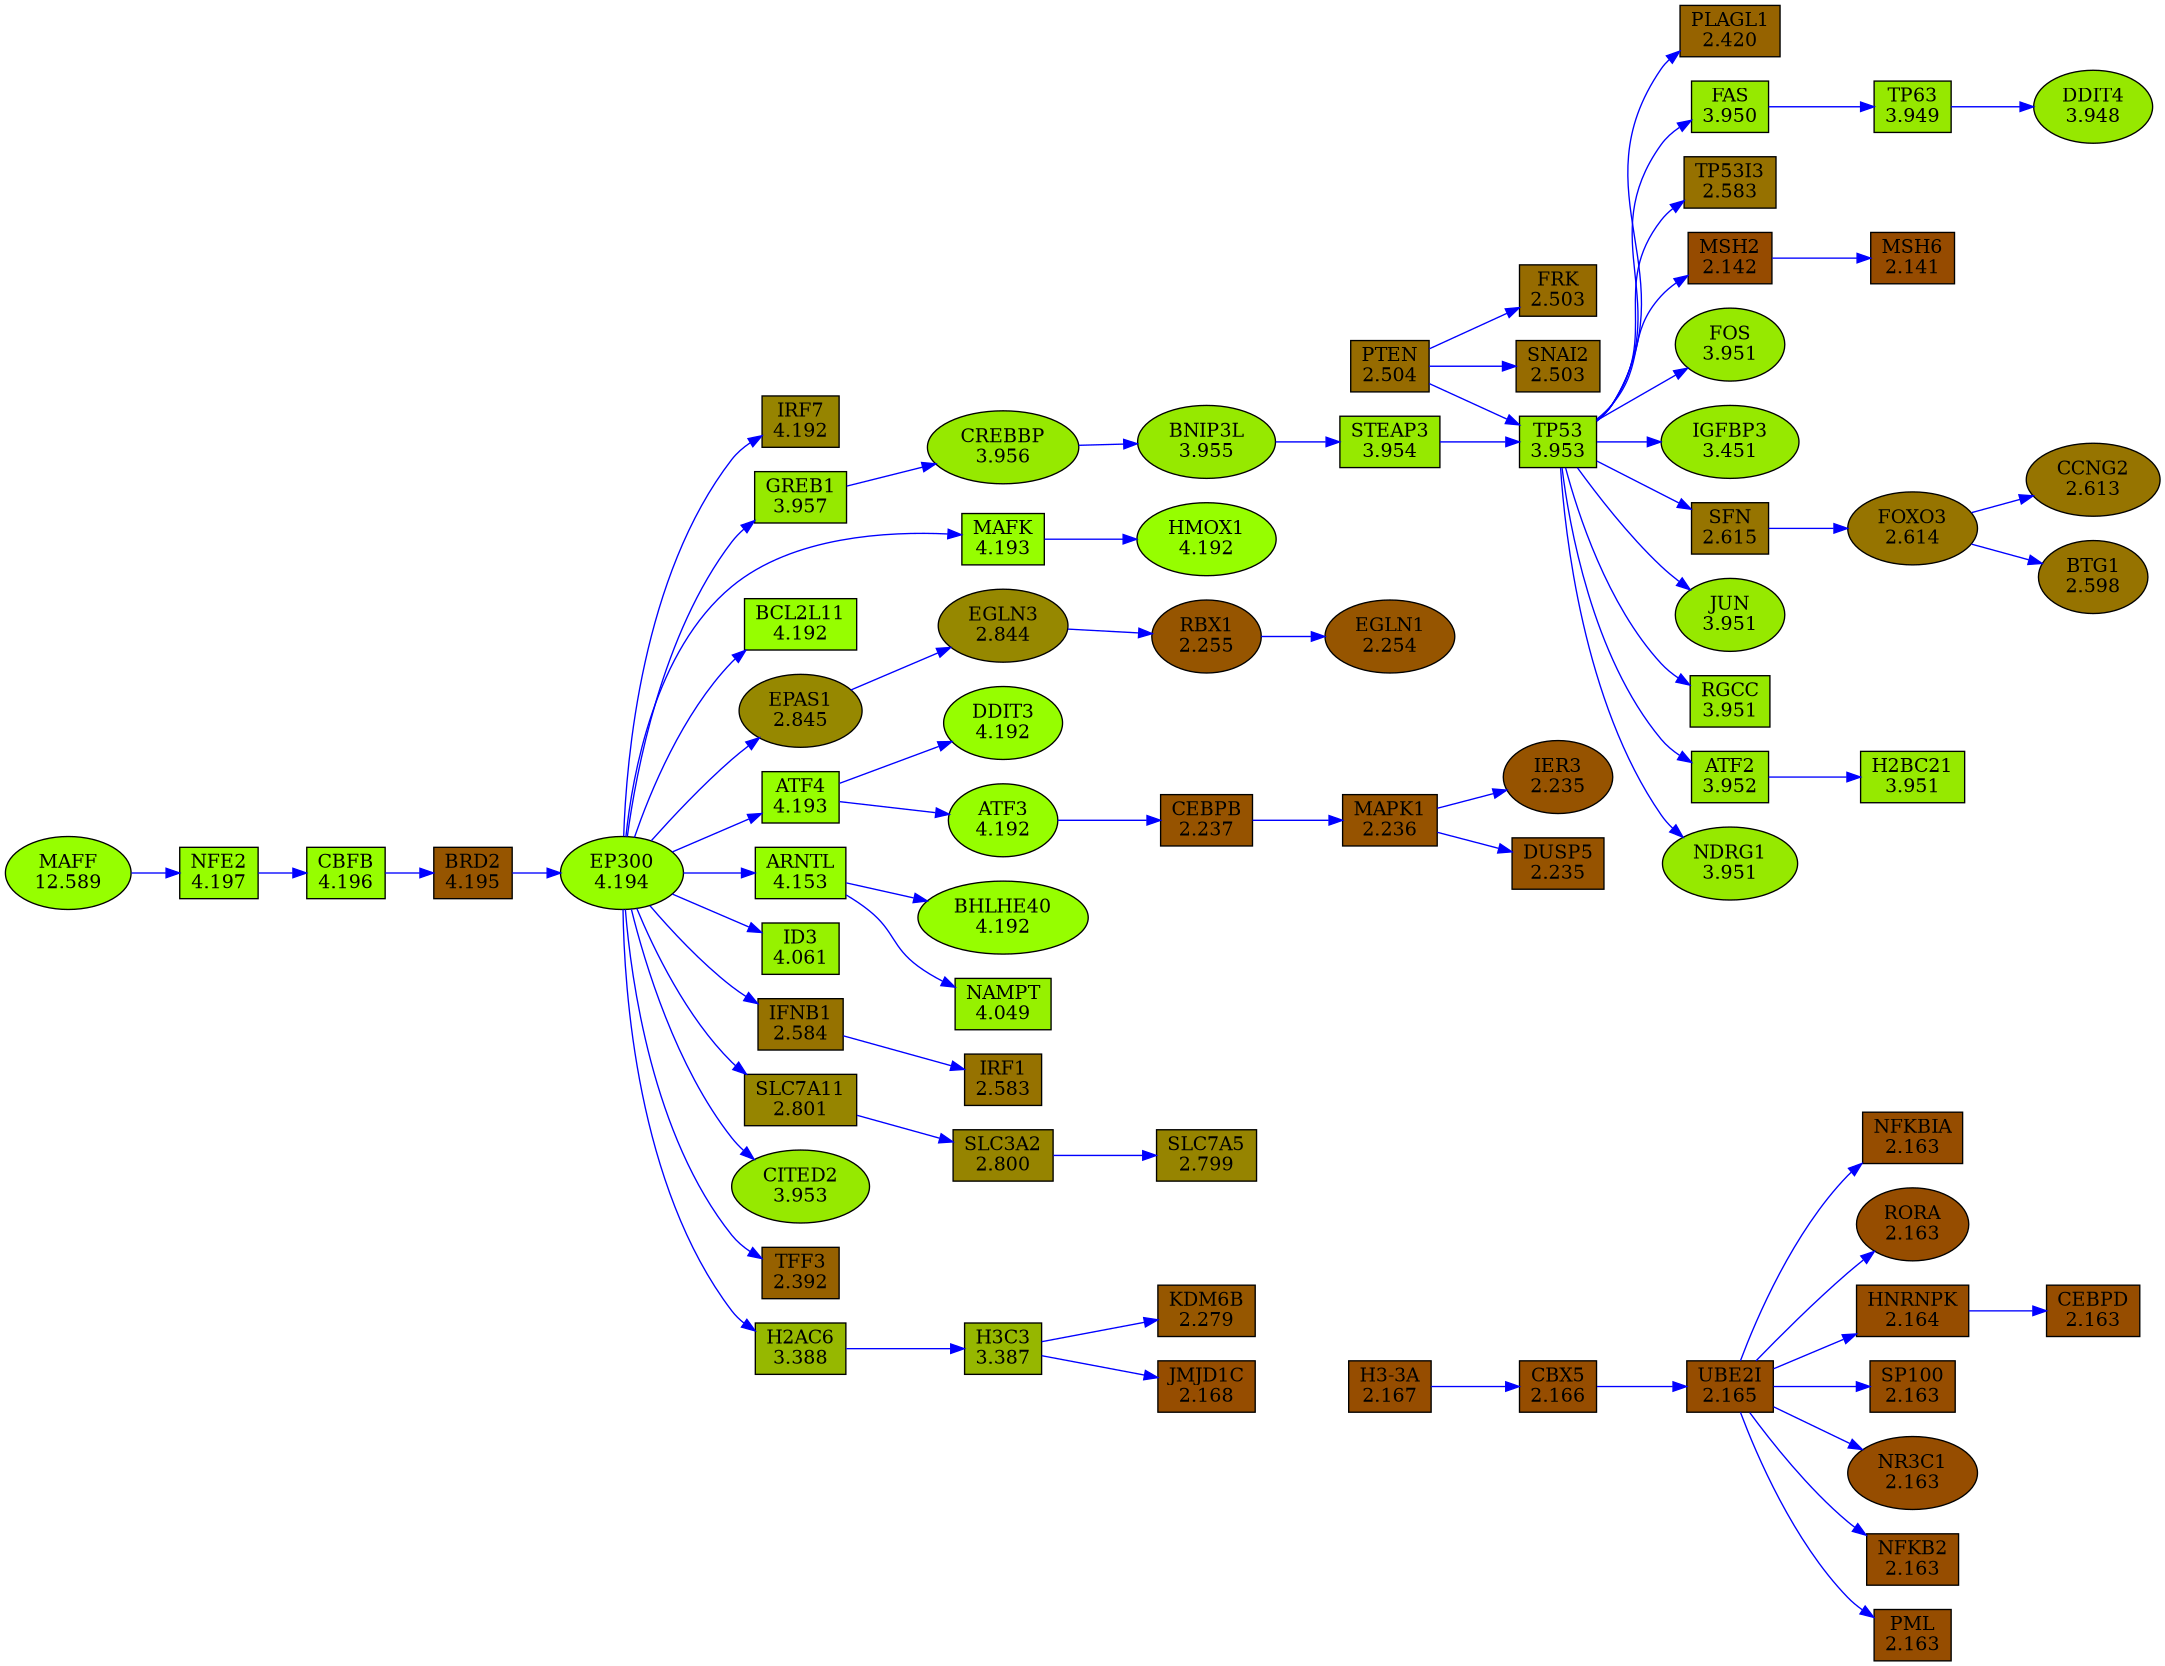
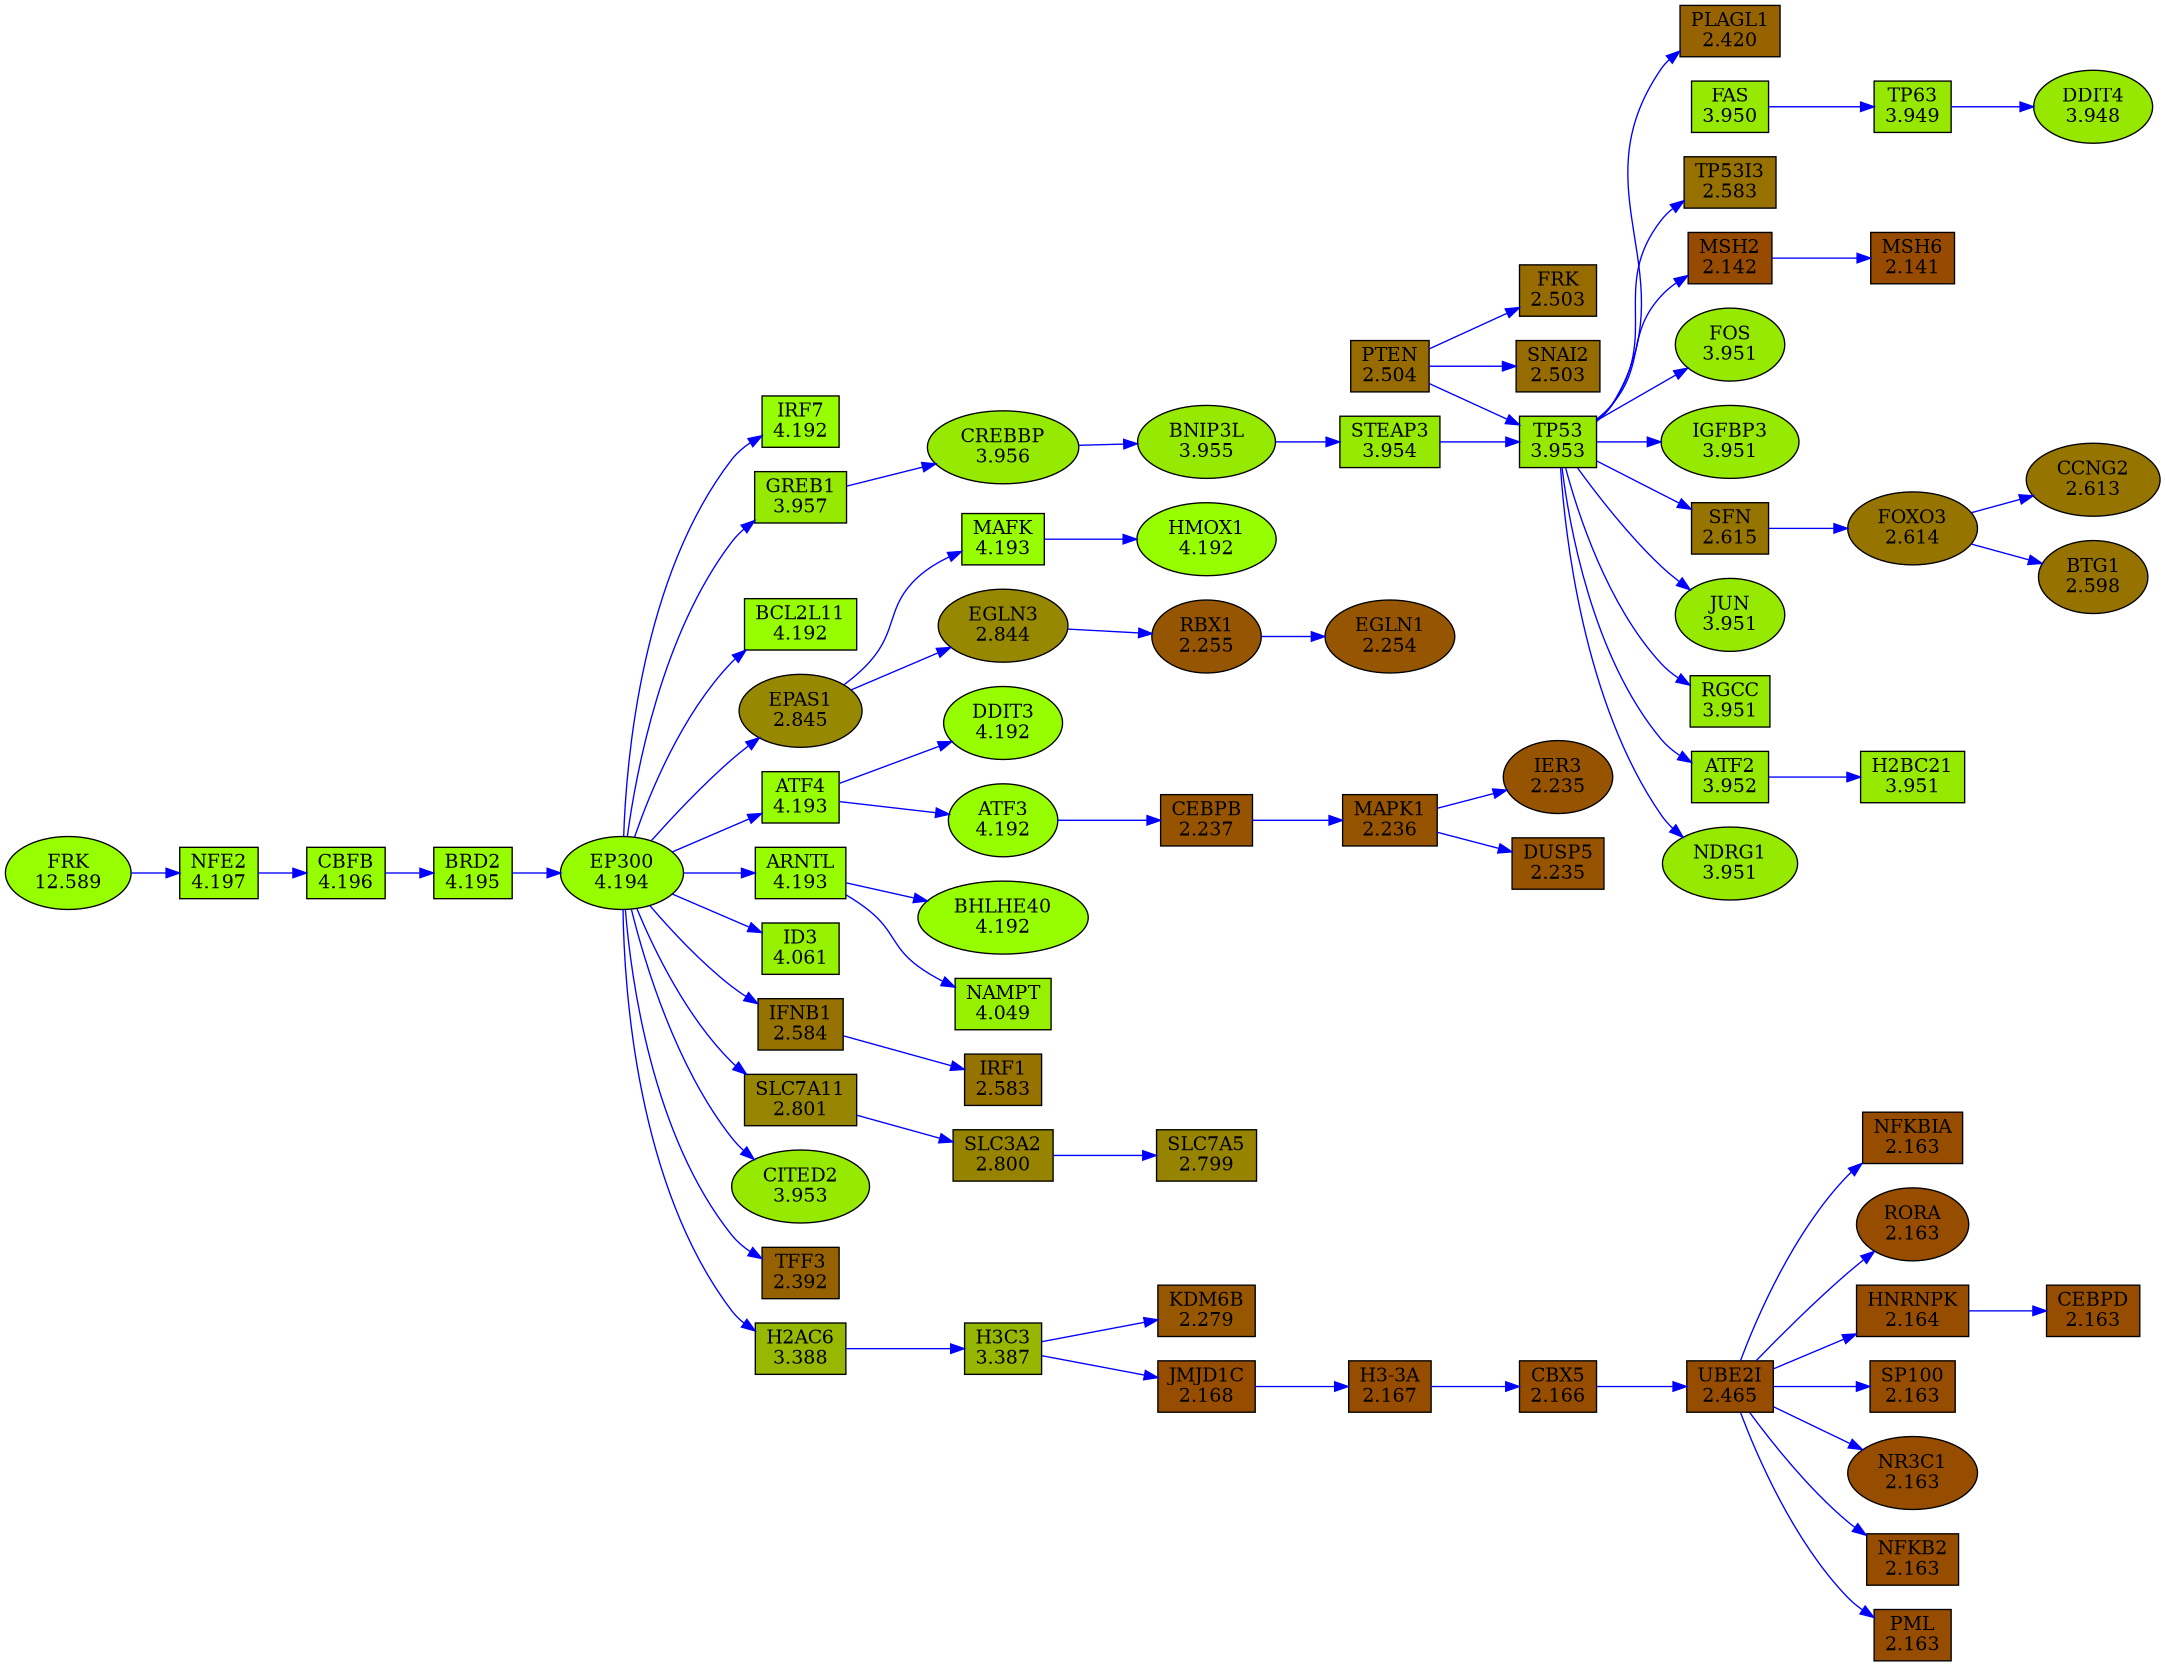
  digraph {
    rankdir=LR
    node [fillcolor="#96e900" shape=box style=filled]
    edge [color=blue]
    n1 [label="FAS\n3.950"]
    n2 [fillcolor="#96e800" label="TP63\n3.949"]
    n3 [fillcolor="#96e800" label="DDIT4\n3.948" shape=ellipse]
    n4 [fillcolor="#967100" label="TP53I3\n2.583"]
    n5 [fillcolor="#964d00" label="NR3C1\n2.163" shape=ellipse]
-   n6 [fillcolor="#968400" label="IRF7\n4.192"]
+   n6 [fillcolor="#96fe00" label="IRF7\n4.192"]
    n7 [fillcolor="#965300" label="MAPK1\n2.236"]
    n8 [fillcolor="#965300" label="IER3\n2.235" shape=ellipse]
    n9 [fillcolor="#965300" label="DUSP5\n2.235"]
    n10 [fillcolor="#964d00" label="H3-3A\n2.167"]
    n11 [fillcolor="#964d00" label="CBX5\n2.166"]
-   n12 [fillcolor="#964d00" label="UBE2I\n2.165"]
+   n12 [fillcolor="#964d00" label="UBE2I\n2.465"]
    n13 [fillcolor="#96b700" label="H3C3\n3.387"]
    n14 [fillcolor="#965700" label="KDM6B\n2.279"]
    n15 [fillcolor="#964d00" label="JMJD1C\n2.168"]
    n16 [label="TP53\n3.953"]
    n17 [fillcolor="#964b00" label="MSH2\n2.142"]
    n18 [label="FOS\n3.951" shape=ellipse]
-   n19 [label="IGFBP3\n3.451" shape=ellipse]
+   n19 [label="IGFBP3\n3.951" shape=ellipse]
    n20 [fillcolor="#967400" label="SFN\n2.615"]
    n21 [label="JUN\n3.951" shape=ellipse]
    n22 [label="RGCC\n3.951"]
    n23 [label="ATF2\n3.952"]
    n24 [label="NDRG1\n3.951" shape=ellipse]
    n25 [fillcolor="#966300" label="PLAGL1\n2.420"]
    n26 [fillcolor="#964b00" label="MSH6\n2.141"]
    n27 [fillcolor="#966b00" label="PTEN\n2.504"]
    n28 [fillcolor="#966b00" label="FRK\n2.503"]
    n29 [fillcolor="#966b00" label="SNAI2\n2.503"]
    n30 [fillcolor="#967400" label="FOXO3\n2.614" shape=ellipse]
    n31 [label="H2BC21\n3.951"]
    n32 [fillcolor="#965300" label="CEBPB\n2.237"]
    n33 [fillcolor="#96fe00" label="ATF4\n4.193"]
    n34 [fillcolor="#96fe00" label="DDIT3\n4.192" shape=ellipse]
    n35 [fillcolor="#96fe00" label="ATF3\n4.192" shape=ellipse]
    n36 [fillcolor="#96fe00" label="CBFB\n4.196"]
-   n37 [fillcolor="#965500" label="BRD2\n4.195"]
+   n37 [fillcolor="#96fe00" label="BRD2\n4.195"]
    n38 [fillcolor="#96fe00" label="EP300\n4.194" shape=ellipse]
    n39 [fillcolor="#96fe00" label="MAFK\n4.193"]
    n40 [fillcolor="#96fe00" label="BCL2L11\n4.192"]
-   n41 [fillcolor="#96fe00" label="ARNTL\n4.153"]
+   n41 [fillcolor="#96fe00" label="ARNTL\n4.193"]
    n42 [fillcolor="#968800" label="EPAS1\n2.845" shape=ellipse]
    n43 [fillcolor="#96b800" label="H2AC6\n3.388"]
    n44 [fillcolor="#96f200" label="ID3\n4.061"]
    n45 [fillcolor="#967200" label="IFNB1\n2.584"]
    n46 [fillcolor="#968500" label="SLC7A11\n2.801"]
    n47 [label="CITED2\n3.953" shape=ellipse]
    n48 [fillcolor="#966100" label="TFF3\n2.392"]
    n49 [label="GREB1\n3.957"]
    n50 [fillcolor="#96fe00" label="HMOX1\n4.192" shape=ellipse]
    n51 [fillcolor="#96fe00" label="BHLHE40\n4.192" shape=ellipse]
    n52 [fillcolor="#96f100" label="NAMPT\n4.049"]
    n53 [fillcolor="#968800" label="EGLN3\n2.844" shape=ellipse]
    n54 [fillcolor="#967200" label="IRF1\n2.583"]
    n55 [fillcolor="#968400" label="SLC3A2\n2.800"]
    n56 [label="CREBBP\n3.956" shape=ellipse]
    n57 [fillcolor="#964d00" label="NFKB2\n2.163"]
    n58 [fillcolor="#965500" label="RBX1\n2.255" shape=ellipse]
    n59 [fillcolor="#965500" label="EGLN1\n2.254" shape=ellipse]
    n60 [fillcolor="#964d00" label="PML\n2.163"]
    n61 [fillcolor="#967400" label="CCNG2\n2.613" shape=ellipse]
    n62 [fillcolor="#967300" label="BTG1\n2.598" shape=ellipse]
    n63 [label="BNIP3L\n3.955" shape=ellipse]
    n64 [label="STEAP3\n3.954"]
    n65 [fillcolor="#964d00" label="NFKBIA\n2.163"]
    n66 [fillcolor="#964d00" label="RORA\n2.163" shape=ellipse]
    n67 [fillcolor="#964d00" label="HNRNPK\n2.164"]
    n68 [fillcolor="#964d00" label="SP100\n2.163"]
    n69 [fillcolor="#96fe00" label="NFE2\n4.197"]
    n70 [fillcolor="#964d00" label="CEBPD\n2.163"]
    n71 [fillcolor="#968400" label="SLC7A5\n2.799"]
-   n72 [fillcolor="#96ff00" label="MAFF\n12.589" shape=ellipse]
+   n72 [fillcolor="#96ff00" label="FRK\n12.589" shape=ellipse]
    n1 -> n2
    n2 -> n3
    n7 -> n8
    n7 -> n9
    n10 -> n11
    n11 -> n12
    n12 -> n5
    n12 -> n57
    n12 -> n60
    n12 -> n65
    n12 -> n66
    n12 -> n67
    n12 -> n68
    n13 -> n14
    n13 -> n15
-   n16 -> n1
+   n15 -> n10
    n16 -> n4
    n16 -> n17
    n16 -> n18
    n16 -> n19
    n16 -> n20
    n16 -> n21
    n16 -> n22
    n16 -> n23
    n16 -> n24
    n16 -> n25
    n17 -> n26
    n20 -> n30
    n23 -> n31
    n27 -> n16
    n27 -> n28
    n27 -> n29
    n30 -> n61
    n30 -> n62
    n32 -> n7
    n33 -> n34
    n33 -> n35
    n35 -> n32
    n36 -> n37
    n37 -> n38
    n38 -> n6
    n38 -> n33
-   n38 -> n39
+   n42 -> n39
    n38 -> n40
    n38 -> n41
    n38 -> n42
    n38 -> n43
    n38 -> n44
    n38 -> n45
    n38 -> n46
    n38 -> n47
    n38 -> n48
    n38 -> n49
    n39 -> n50
    n41 -> n51
    n41 -> n52
    n42 -> n53
    n43 -> n13
    n45 -> n54
    n46 -> n55
    n49 -> n56
    n53 -> n58
    n55 -> n71
    n56 -> n63
    n58 -> n59
    n63 -> n64
    n64 -> n16
    n67 -> n70
    n69 -> n36
    n72 -> n69
  }
